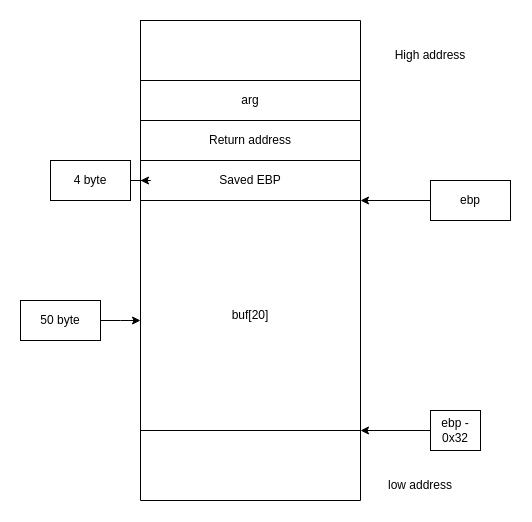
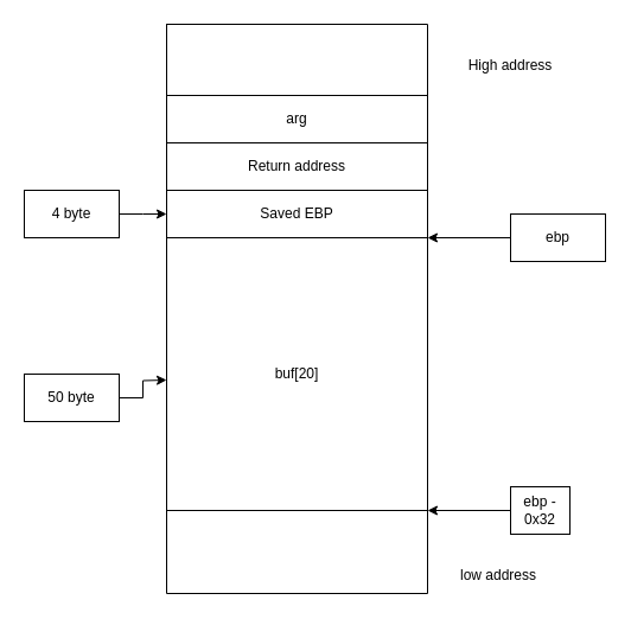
  <mxCell id="0" />
  <mxCell id="1" parent="0" />
  <mxCell id="2" value="" style="shape=table;startSize=0;container=1;collapsible=0;childLayout=tableLayout;" vertex="1" parent="1"><mxGeometry x="140" y="20" width="220" height="480" as="geometry" /></mxCell>
  <mxCell id="3" value="" style="shape=tableRow;horizontal=0;startSize=0;swimlaneHead=0;swimlaneBody=0;strokeColor=inherit;top=0;left=0;bottom=0;right=0;collapsible=0;dropTarget=0;fillColor=none;points=[[0,0.5],[1,0.5]];portConstraint=eastwest;" vertex="1" parent="2"><mxGeometry width="220" height="60" as="geometry" /></mxCell>
  <mxCell id="4" value="" style="shape=partialRectangle;html=1;whiteSpace=wrap;connectable=0;strokeColor=inherit;overflow=hidden;fillColor=none;top=0;left=0;bottom=0;right=0;pointerEvents=1;" vertex="1" parent="3"><mxGeometry width="220" height="60" as="geometry"><mxRectangle width="220" height="60" as="alternateBounds" /></mxGeometry></mxCell>
  <mxCell id="5" value="" style="shape=tableRow;horizontal=0;startSize=0;swimlaneHead=0;swimlaneBody=0;strokeColor=inherit;top=0;left=0;bottom=0;right=0;collapsible=0;dropTarget=0;fillColor=none;points=[[0,0.5],[1,0.5]];portConstraint=eastwest;" vertex="1" parent="2"><mxGeometry y="60" width="220" height="40" as="geometry" /></mxCell>
  <mxCell id="6" value="arg" style="shape=partialRectangle;html=1;whiteSpace=wrap;connectable=0;strokeColor=inherit;overflow=hidden;fillColor=none;top=0;left=0;bottom=0;right=0;pointerEvents=1;" vertex="1" parent="5"><mxGeometry width="220" height="40" as="geometry"><mxRectangle width="220" height="40" as="alternateBounds" /></mxGeometry></mxCell>
  <mxCell id="7" value="" style="shape=tableRow;horizontal=0;startSize=0;swimlaneHead=0;swimlaneBody=0;strokeColor=inherit;top=0;left=0;bottom=0;right=0;collapsible=0;dropTarget=0;fillColor=none;points=[[0,0.5],[1,0.5]];portConstraint=eastwest;" vertex="1" parent="2"><mxGeometry y="100" width="220" height="40" as="geometry" /></mxCell>
  <mxCell id="8" value="Return address" style="shape=partialRectangle;html=1;whiteSpace=wrap;connectable=0;strokeColor=inherit;overflow=hidden;fillColor=none;top=0;left=0;bottom=0;right=0;pointerEvents=1;" vertex="1" parent="7"><mxGeometry width="220" height="40" as="geometry"><mxRectangle width="220" height="40" as="alternateBounds" /></mxGeometry></mxCell>
  <mxCell id="9" value="" style="shape=tableRow;horizontal=0;startSize=0;swimlaneHead=0;swimlaneBody=0;strokeColor=inherit;top=0;left=0;bottom=0;right=0;collapsible=0;dropTarget=0;fillColor=none;points=[[0,0.5],[1,0.5]];portConstraint=eastwest;" vertex="1" parent="2"><mxGeometry y="140" width="220" height="40" as="geometry" /></mxCell>
  <mxCell id="10" value="Saved EBP" style="shape=partialRectangle;html=1;whiteSpace=wrap;connectable=0;strokeColor=inherit;overflow=hidden;fillColor=none;top=0;left=0;bottom=0;right=0;pointerEvents=1;" vertex="1" parent="9"><mxGeometry width="220" height="40" as="geometry"><mxRectangle width="220" height="40" as="alternateBounds" /></mxGeometry></mxCell>
  <mxCell id="11" value="" style="shape=tableRow;horizontal=0;startSize=0;swimlaneHead=0;swimlaneBody=0;strokeColor=inherit;top=0;left=0;bottom=0;right=0;collapsible=0;dropTarget=0;fillColor=none;points=[[0,0.5],[1,0.5]];portConstraint=eastwest;" vertex="1" parent="2"><mxGeometry y="180" width="220" height="230" as="geometry" /></mxCell>
  <mxCell id="12" value="buf[20]" style="shape=partialRectangle;html=1;whiteSpace=wrap;connectable=0;strokeColor=inherit;overflow=hidden;fillColor=none;top=0;left=0;bottom=0;right=0;pointerEvents=1;" vertex="1" parent="11"><mxGeometry width="220" height="230" as="geometry"><mxRectangle width="220" height="230" as="alternateBounds" /></mxGeometry></mxCell>
  <mxCell id="13" value="" style="shape=tableRow;horizontal=0;startSize=0;swimlaneHead=0;swimlaneBody=0;strokeColor=inherit;top=0;left=0;bottom=0;right=0;collapsible=0;dropTarget=0;fillColor=none;points=[[0,0.5],[1,0.5]];portConstraint=eastwest;" vertex="1" parent="2"><mxGeometry y="410" width="220" height="70" as="geometry" /></mxCell>
  <mxCell id="14" value="" style="shape=partialRectangle;html=1;whiteSpace=wrap;connectable=0;strokeColor=inherit;overflow=hidden;fillColor=none;top=0;left=0;bottom=0;right=0;pointerEvents=1;" vertex="1" parent="13"><mxGeometry width="220" height="70" as="geometry"><mxRectangle width="220" height="70" as="alternateBounds" /></mxGeometry></mxCell>
  <mxCell id="15" value="High address" style="text;strokeColor=none;align=center;fillColor=none;html=1;verticalAlign=middle;whiteSpace=wrap;rounded=0;" vertex="1" parent="1"><mxGeometry x="380" y="40" width="100" height="30" as="geometry" /></mxCell>
  <mxCell id="16" style="edgeStyle=orthogonalEdgeStyle;rounded=0;orthogonalLoop=1;jettySize=auto;html=1;" edge="1" parent="1" source="17"><mxGeometry relative="1" as="geometry"><mxPoint x="140" y="180" as="targetPoint" /></mxGeometry></mxCell>
- <mxCell id="17" value="4 byte" style="whiteSpace=wrap;html=1;" vertex="1" parent="1"><mxGeometry x="50" y="160" width="80" height="40" as="geometry" /></mxCell>
+ <mxCell id="17" value="4 byte" style="whiteSpace=wrap;html=1;" vertex="1" parent="1"><mxGeometry x="20" y="160" width="80" height="40" as="geometry" /></mxCell>
  <mxCell id="18" style="edgeStyle=orthogonalEdgeStyle;rounded=0;orthogonalLoop=1;jettySize=auto;html=1;" edge="1" parent="1" source="19"><mxGeometry relative="1" as="geometry"><mxPoint x="140" y="320" as="targetPoint" /></mxGeometry></mxCell>
- <mxCell id="19" value="50 byte" style="whiteSpace=wrap;html=1;" vertex="1" parent="1"><mxGeometry x="20" y="300" width="80" height="40" as="geometry" /></mxCell>
+ <mxCell id="19" value="50 byte" style="whiteSpace=wrap;html=1;" vertex="1" parent="1"><mxGeometry x="20" y="315" width="80" height="40" as="geometry" /></mxCell>
  <mxCell id="20" style="edgeStyle=orthogonalEdgeStyle;rounded=0;orthogonalLoop=1;jettySize=auto;html=1;" edge="1" parent="1" source="21"><mxGeometry relative="1" as="geometry"><mxPoint x="360" y="200" as="targetPoint" /></mxGeometry></mxCell>
  <mxCell id="21" value="ebp" style="whiteSpace=wrap;html=1;" vertex="1" parent="1"><mxGeometry x="430" y="180" width="80" height="40" as="geometry" /></mxCell>
  <mxCell id="22" style="edgeStyle=orthogonalEdgeStyle;rounded=0;orthogonalLoop=1;jettySize=auto;html=1;" edge="1" parent="1" source="23"><mxGeometry relative="1" as="geometry"><mxPoint x="360" y="430" as="targetPoint" /></mxGeometry></mxCell>
  <mxCell id="23" value="ebp - 0x32" style="whiteSpace=wrap;html=1;" vertex="1" parent="1"><mxGeometry x="430" y="410" width="50" height="40" as="geometry" /></mxCell>
  <mxCell id="24" value="low address" style="text;strokeColor=none;align=center;fillColor=none;html=1;verticalAlign=middle;whiteSpace=wrap;rounded=0;" vertex="1" parent="1"><mxGeometry x="370" y="470" width="100" height="30" as="geometry" /></mxCell>
